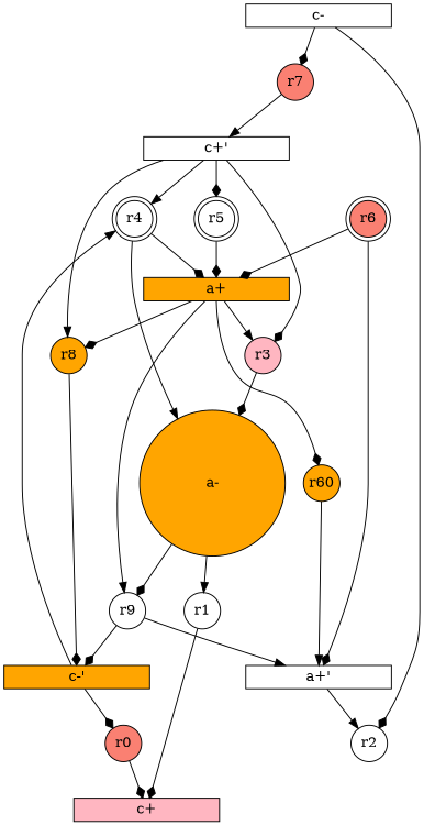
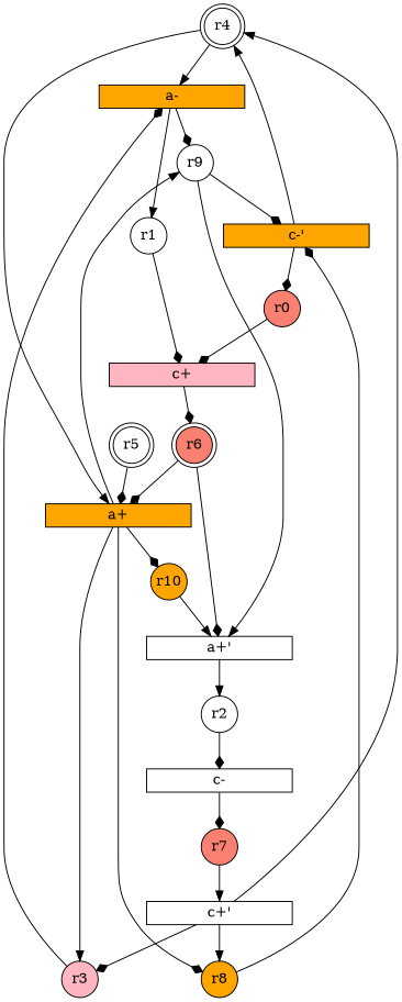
  digraph {
    node [fillcolor=white fixedsize=2 shape=circle style=filled]
    edge [arrowhead=diamond]
    r4 [color=black shape=doublecircle]
    r5 [color=black shape=doublecircle]
    r6 [color=black fillcolor=salmon shape=doublecircle]
    r7 [fillcolor=salmon]
    r3 [fillcolor=lightpink]
    r8 [fillcolor=orange]
-   r10 [fillcolor=orange label=r60]
+   r10 [fillcolor=orange]
    r9
    r0 [fillcolor=salmon]
    r1
    r2
    n12 [forcelabels=false height=0.2 label="c+'" shape=rect width=2 fixedsize=""]
    n13 [fillcolor=orange forcelabels=false height=0.2 label="c-'" shape=rect width=2 fixedsize=""]
    n14 [forcelabels=false height=0.2 label="a+'" shape=rect width=2 fixedsize=""]
    n15 [fillcolor=lightpink forcelabels=false height=0.2 label="c+" shape=rect width=2 fixedsize=""]
    n16 [forcelabels=false height=0.2 label="c-" shape=rect width=2 fixedsize=""]
-   n17 [fillcolor=orange forcelabels=false height=0.2 label="a-" width=2 fixedsize=""]
+   n17 [fillcolor=orange forcelabels=false height=0.2 label="a-" shape=rect width=2 fixedsize=""]
    n18 [fillcolor=orange forcelabels=false height=0.2 label="a+" shape=rect width=2 fixedsize=""]
    subgraph sub_1 {
      r4
      r5
      r6
    }
    subgraph sub_2 {
      r7
      r3
      r8
      r10
      r9
      r0
      r1
      r2
    }
    subgraph sub_3 {
      n12
      n13
      n14
      n15
      n16
      n17
      n18
    }
    r4 -> n17 [arrowhead=normal]
-   r4 -> n18
+   r4 -> n18 [arrowhead=normal]
    r5 -> n18
    r6 -> n14
    r6 -> n18
    r7 -> n12 [arrowhead=normal]
    r3 -> n17
    r8 -> n13
    r10 -> n14 [arrowhead=normal]
    r9 -> n13
    r9 -> n14 [arrowhead=normal]
    r0 -> n15
    r1 -> n15
-   n16 -> r2
+   r2 -> n16
    n12 -> r4 [arrowhead=normal]
-   n12 -> r5
    n12 -> r3
    n12 -> r8 [arrowhead=normal]
    n13 -> r4 [arrowhead=normal]
    n13 -> r0
    n14 -> r2 [arrowhead=normal]
+   n15 -> r6
    n16 -> r7
    n17 -> r9
    n17 -> r1 [arrowhead=normal]
    n18 -> r3 [arrowhead=normal]
    n18 -> r8
    n18 -> r10
    n18 -> r9 [arrowhead=normal]
  }
